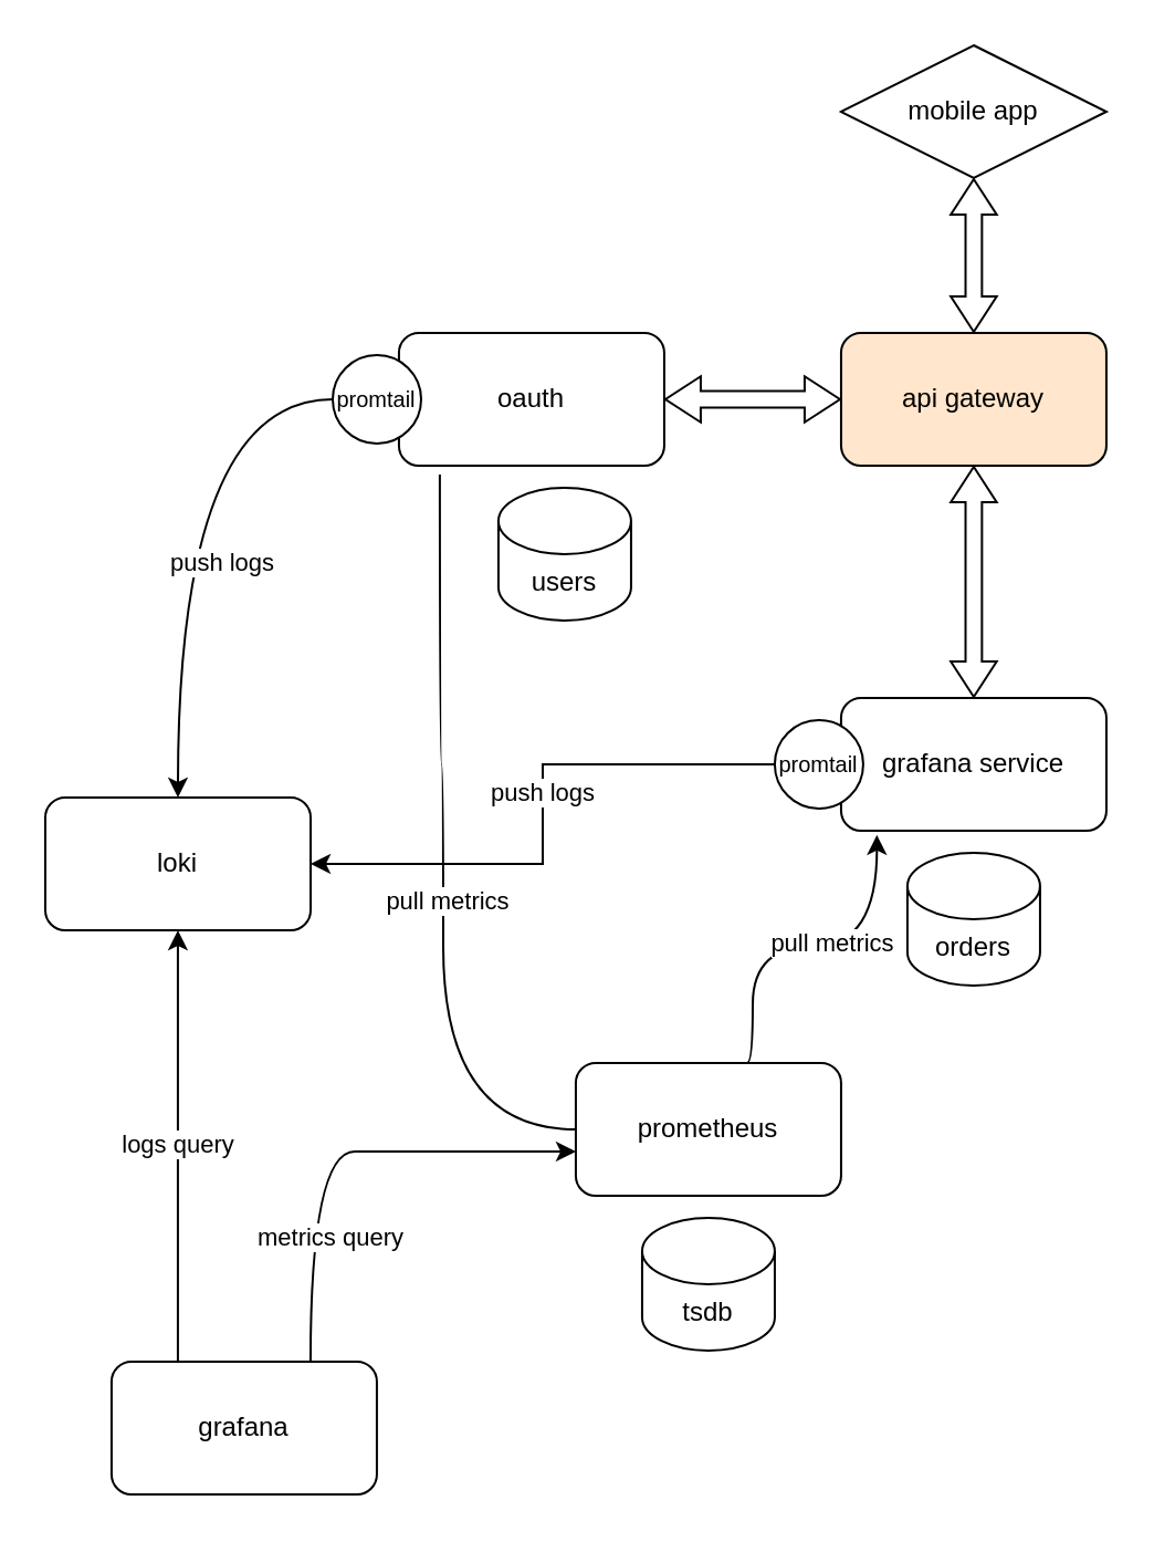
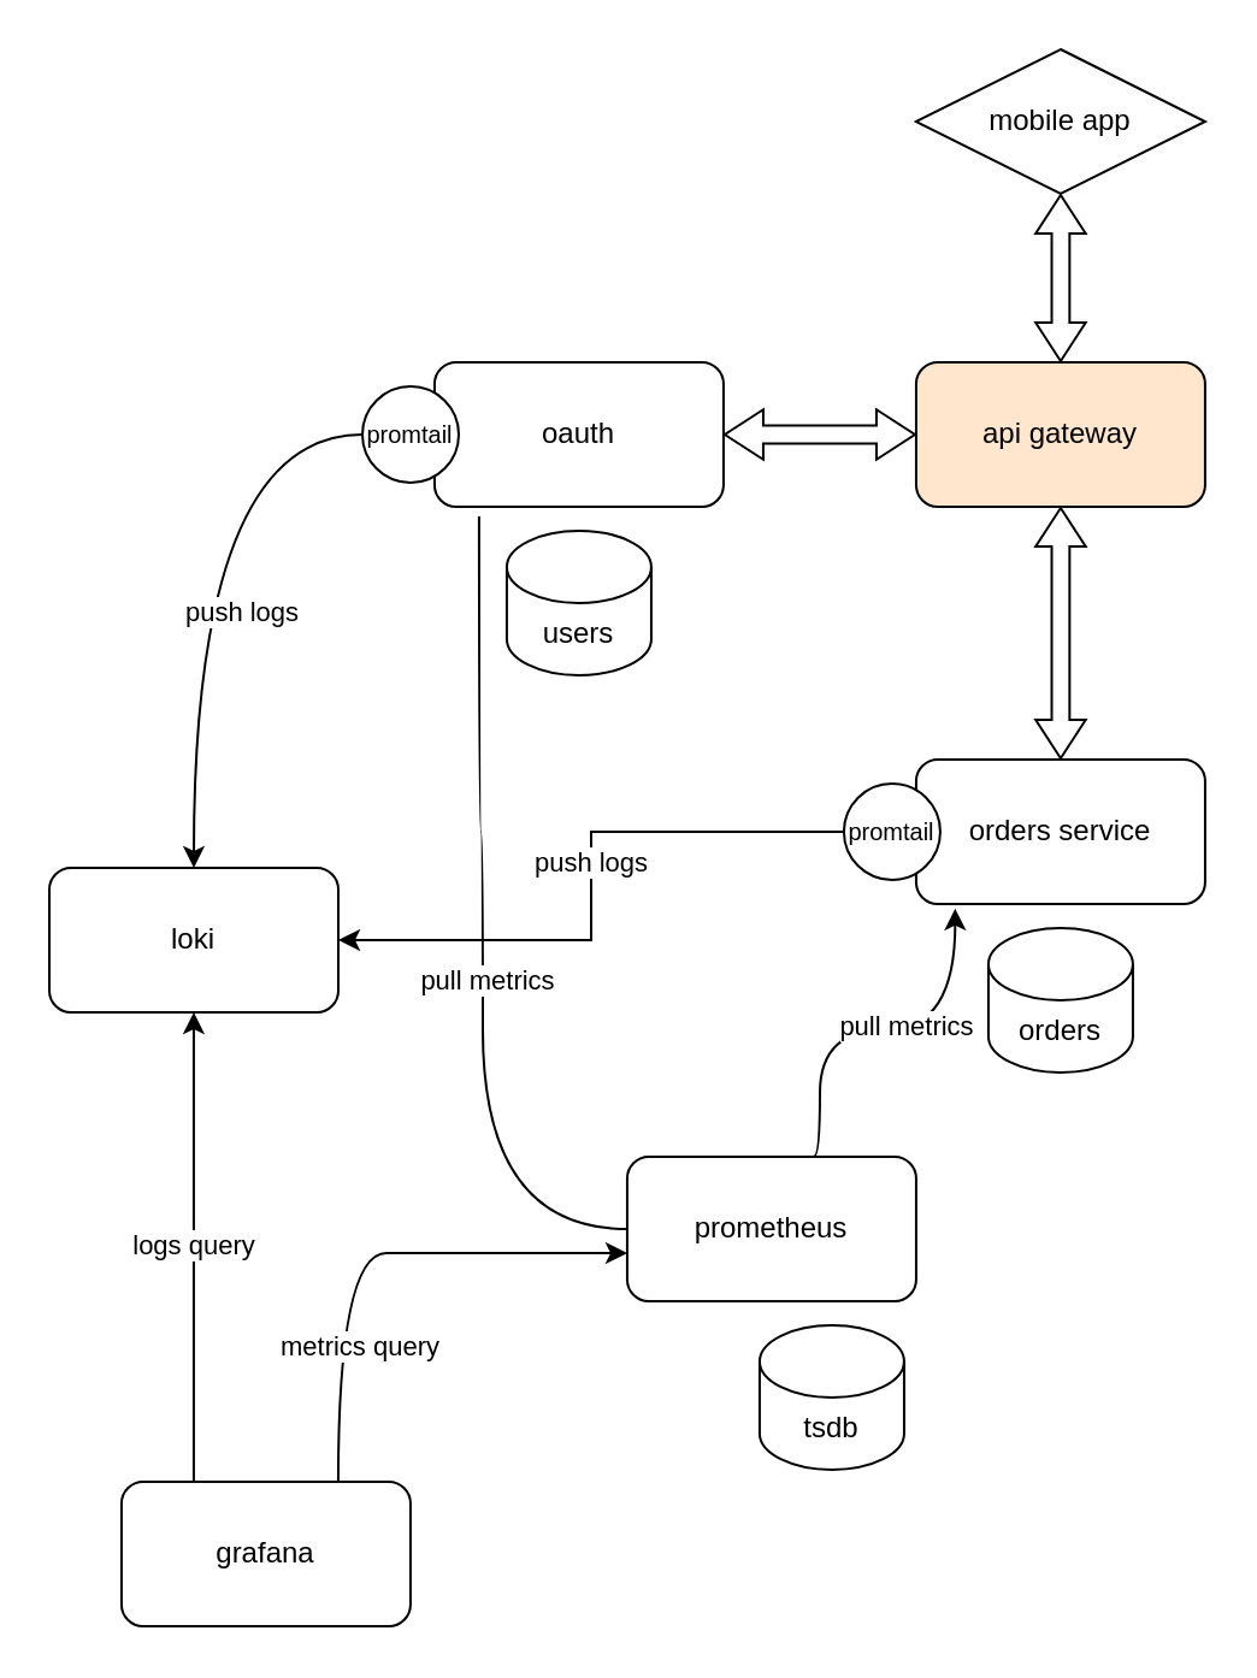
  <mxCell id="0" />
  <mxCell id="1" parent="0" />
  <mxCell id="2" value="mobile app" style="rhombus;whiteSpace=wrap;html=1;" vertex="1" parent="1"><mxGeometry x="379.97" y="20" width="120" height="60" as="geometry" /></mxCell>
  <mxCell id="3" value="api gateway" style="rounded=1;whiteSpace=wrap;html=1;fillColor=#ffe6cc;" vertex="1" parent="1"><mxGeometry x="379.97" y="150" width="120" height="60" as="geometry" /></mxCell>
  <mxCell id="4" value="oauth" style="rounded=1;whiteSpace=wrap;html=1;" vertex="1" parent="1"><mxGeometry x="179.97" y="150" width="120" height="60" as="geometry" /></mxCell>
- <mxCell id="5" value="users" style="shape=cylinder3;whiteSpace=wrap;html=1;boundedLbl=1;backgroundOutline=1;size=15;" vertex="1" parent="1"><mxGeometry x="224.97" y="220" width="60" height="60" as="geometry" /></mxCell>
+ <mxCell id="5" value="users" style="shape=cylinder3;whiteSpace=wrap;html=1;boundedLbl=1;backgroundOutline=1;size=15;" vertex="1" parent="1"><mxGeometry x="209.97" y="220" width="60" height="60" as="geometry" /></mxCell>
  <mxCell id="6" value="" style="shape=flexArrow;endArrow=classic;startArrow=classic;html=1;rounded=0;entryX=0;entryY=0.5;entryDx=0;entryDy=0;exitX=1;exitY=0.5;exitDx=0;exitDy=0;strokeWidth=1;startSize=5;endSize=5;width=7.429;endWidth=12.327;startWidth=12.327;" edge="1" parent="1" source="4" target="3"><mxGeometry width="100" height="100" relative="1" as="geometry"><mxPoint x="389.97" y="300" as="sourcePoint" /><mxPoint x="489.97" y="200" as="targetPoint" /></mxGeometry></mxCell>
  <mxCell id="7" value="" style="shape=flexArrow;endArrow=classic;startArrow=classic;html=1;rounded=0;entryX=0.5;entryY=1;entryDx=0;entryDy=0;strokeWidth=1;startSize=5;endSize=5;width=7.429;endWidth=12.327;startWidth=12.327;" edge="1" parent="1" source="3" target="2"><mxGeometry width="100" height="100" relative="1" as="geometry"><mxPoint x="309.97" y="190" as="sourcePoint" /><mxPoint x="389.97" y="190" as="targetPoint" /></mxGeometry></mxCell>
- <mxCell id="8" value="grafana service" style="rounded=1;whiteSpace=wrap;html=1;" vertex="1" parent="1"><mxGeometry x="379.97" y="315" width="120" height="60" as="geometry" /></mxCell>
+ <mxCell id="8" value="orders service" style="rounded=1;whiteSpace=wrap;html=1;" vertex="1" parent="1"><mxGeometry x="379.97" y="315" width="120" height="60" as="geometry" /></mxCell>
  <mxCell id="9" value="" style="shape=flexArrow;endArrow=classic;startArrow=classic;html=1;rounded=0;entryX=0.5;entryY=0;entryDx=0;entryDy=0;strokeWidth=1;startSize=5;endSize=5;width=7.429;endWidth=12.327;startWidth=12.327;" edge="1" parent="1" target="8"><mxGeometry width="100" height="100" relative="1" as="geometry"><mxPoint x="439.97" y="210" as="sourcePoint" /><mxPoint x="449.97" y="90" as="targetPoint" /></mxGeometry></mxCell>
  <mxCell id="10" value="orders" style="shape=cylinder3;whiteSpace=wrap;html=1;boundedLbl=1;backgroundOutline=1;size=15;" vertex="1" parent="1"><mxGeometry x="409.97" y="385" width="60" height="60" as="geometry" /></mxCell>
  <mxCell id="11" style="edgeStyle=orthogonalEdgeStyle;rounded=0;orthogonalLoop=1;jettySize=auto;html=1;entryX=0.154;entryY=1.067;entryDx=0;entryDy=0;entryPerimeter=0;curved=1;endArrow=none;" edge="1" parent="1" source="15" target="4"><mxGeometry relative="1" as="geometry"><Array as="points"><mxPoint x="200" y="345" /><mxPoint x="198" y="345" /></Array></mxGeometry></mxCell>
  <mxCell id="12" value="pull metrics" style="edgeLabel;html=1;align=center;verticalAlign=middle;resizable=0;points=[];" vertex="1" connectable="0" parent="11"><mxGeometry x="-0.086" y="-1" relative="1" as="geometry"><mxPoint as="offset" /></mxGeometry></mxCell>
  <mxCell id="13" style="edgeStyle=orthogonalEdgeStyle;rounded=0;orthogonalLoop=1;jettySize=auto;html=1;entryX=0.135;entryY=1.032;entryDx=0;entryDy=0;entryPerimeter=0;curved=1;exitX=0.647;exitY=-0.005;exitDx=0;exitDy=0;exitPerimeter=0;" edge="1" parent="1" source="15" target="8"><mxGeometry relative="1" as="geometry"><Array as="points"><mxPoint x="340" y="480" /><mxPoint x="340" y="427" /><mxPoint x="396" y="427" /></Array></mxGeometry></mxCell>
  <mxCell id="14" value="pull metrics" style="edgeLabel;html=1;align=center;verticalAlign=middle;resizable=0;points=[];" vertex="1" connectable="0" parent="13"><mxGeometry x="0.128" y="2" relative="1" as="geometry"><mxPoint as="offset" /></mxGeometry></mxCell>
  <mxCell id="15" value="prometheus" style="rounded=1;whiteSpace=wrap;html=1;" vertex="1" parent="1"><mxGeometry x="259.97" y="480" width="120" height="60" as="geometry" /></mxCell>
- <mxCell id="16" value="tsdb" style="shape=cylinder3;whiteSpace=wrap;html=1;boundedLbl=1;backgroundOutline=1;size=15;" vertex="1" parent="1"><mxGeometry x="289.97" y="550" width="60" height="60" as="geometry" /></mxCell>
+ <mxCell id="16" value="tsdb" style="shape=cylinder3;whiteSpace=wrap;html=1;boundedLbl=1;backgroundOutline=1;size=15;" vertex="1" parent="1"><mxGeometry x="314.97" y="550" width="60" height="60" as="geometry" /></mxCell>
  <mxCell id="17" style="edgeStyle=orthogonalEdgeStyle;rounded=0;orthogonalLoop=1;jettySize=auto;html=1;exitX=0.75;exitY=0;exitDx=0;exitDy=0;curved=1;" edge="1" parent="1" source="20"><mxGeometry relative="1" as="geometry"><mxPoint x="260" y="520" as="targetPoint" /><Array as="points"><mxPoint x="180" y="520" /><mxPoint x="260" y="520" /></Array></mxGeometry></mxCell>
  <mxCell id="18" value="metrics query" style="edgeLabel;html=1;align=center;verticalAlign=middle;resizable=0;points=[];" vertex="1" connectable="0" parent="17"><mxGeometry x="-0.47" y="-9" relative="1" as="geometry"><mxPoint as="offset" /></mxGeometry></mxCell>
  <mxCell id="19" value="logs query" style="edgeStyle=orthogonalEdgeStyle;rounded=0;orthogonalLoop=1;jettySize=auto;html=1;exitX=0.25;exitY=0;exitDx=0;exitDy=0;curved=1;" edge="1" parent="1" source="20" target="21"><mxGeometry relative="1" as="geometry" /></mxCell>
  <mxCell id="20" value="grafana" style="rounded=1;whiteSpace=wrap;html=1;" vertex="1" parent="1"><mxGeometry x="49.97" y="615" width="120" height="60" as="geometry" /></mxCell>
  <mxCell id="21" value="loki" style="rounded=1;whiteSpace=wrap;html=1;" vertex="1" parent="1"><mxGeometry x="20" y="360" width="120" height="60" as="geometry" /></mxCell>
  <mxCell id="22" style="edgeStyle=orthogonalEdgeStyle;rounded=0;orthogonalLoop=1;jettySize=auto;html=1;curved=1;" edge="1" parent="1" source="24" target="21"><mxGeometry relative="1" as="geometry" /></mxCell>
  <mxCell id="23" value="push logs" style="edgeLabel;html=1;align=center;verticalAlign=middle;resizable=0;points=[];" vertex="1" connectable="0" parent="22"><mxGeometry x="0.146" y="19" relative="1" as="geometry"><mxPoint as="offset" /></mxGeometry></mxCell>
  <mxCell id="24" value="&lt;font style=&quot;font-size: 10px;&quot;&gt;promtail&lt;/font&gt;" style="ellipse;whiteSpace=wrap;html=1;" vertex="1" parent="1"><mxGeometry x="150" y="160" width="40" height="40" as="geometry" /></mxCell>
  <mxCell id="25" style="edgeStyle=orthogonalEdgeStyle;rounded=0;orthogonalLoop=1;jettySize=auto;html=1;entryX=1;entryY=0.5;entryDx=0;entryDy=0;" edge="1" parent="1" source="27" target="21"><mxGeometry relative="1" as="geometry" /></mxCell>
  <mxCell id="26" value="push logs" style="edgeLabel;html=1;align=center;verticalAlign=middle;resizable=0;points=[];" vertex="1" connectable="0" parent="25"><mxGeometry x="-0.079" y="-1" relative="1" as="geometry"><mxPoint as="offset" /></mxGeometry></mxCell>
  <mxCell id="27" value="&lt;font style=&quot;font-size: 10px;&quot;&gt;promtail&lt;/font&gt;" style="ellipse;whiteSpace=wrap;html=1;" vertex="1" parent="1"><mxGeometry x="349.97" y="325" width="40" height="40" as="geometry" /></mxCell>
